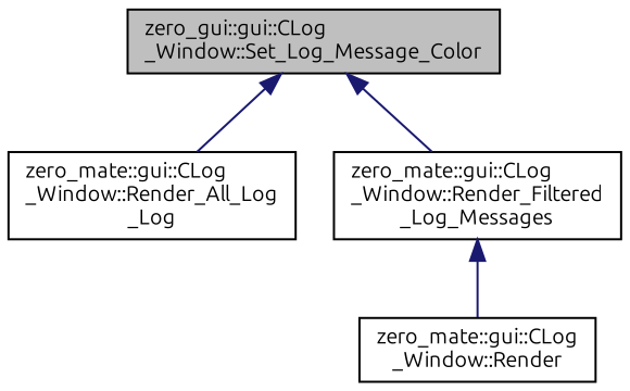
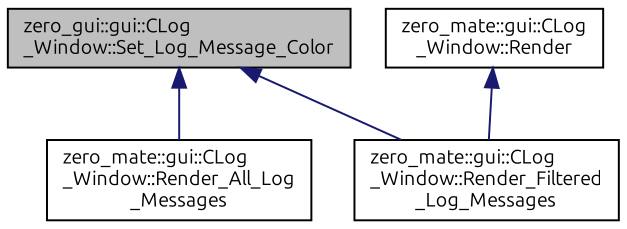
  digraph {
    fontname=Ubuntu
    rankdir=TB
    node [color=black fontname=Ubuntu fontsize=10 shape=record]
    edge [color=midnightblue dir=back fontname=Ubuntu fontsize=10 labelfontname=Helvetica labelfontsize=10 style=solid]
    n1 [fillcolor=grey75 fontcolor=black height=0.2 label="zero_gui::gui::CLog\l_Window::Set_Log_Message_Color" style=filled width=0.4]
-   n2 [height=0.2 label="zero_mate::gui::CLog\l_Window::Render_All_Log\l_Log" width=0.4]
+   n2 [height=0.2 label="zero_mate::gui::CLog\l_Window::Render_All_Log\l_Messages" width=0.4]
    n3 [height=0.2 label="zero_mate::gui::CLog\l_Window::Render_Filtered\l_Log_Messages" width=0.4]
    n4 [height=0.2 label="zero_mate::gui::CLog\l_Window::Render" width=0.4]
    n1 -> n2
    n1 -> n3
-   n3 -> n4
+   n4 -> n3
  }
